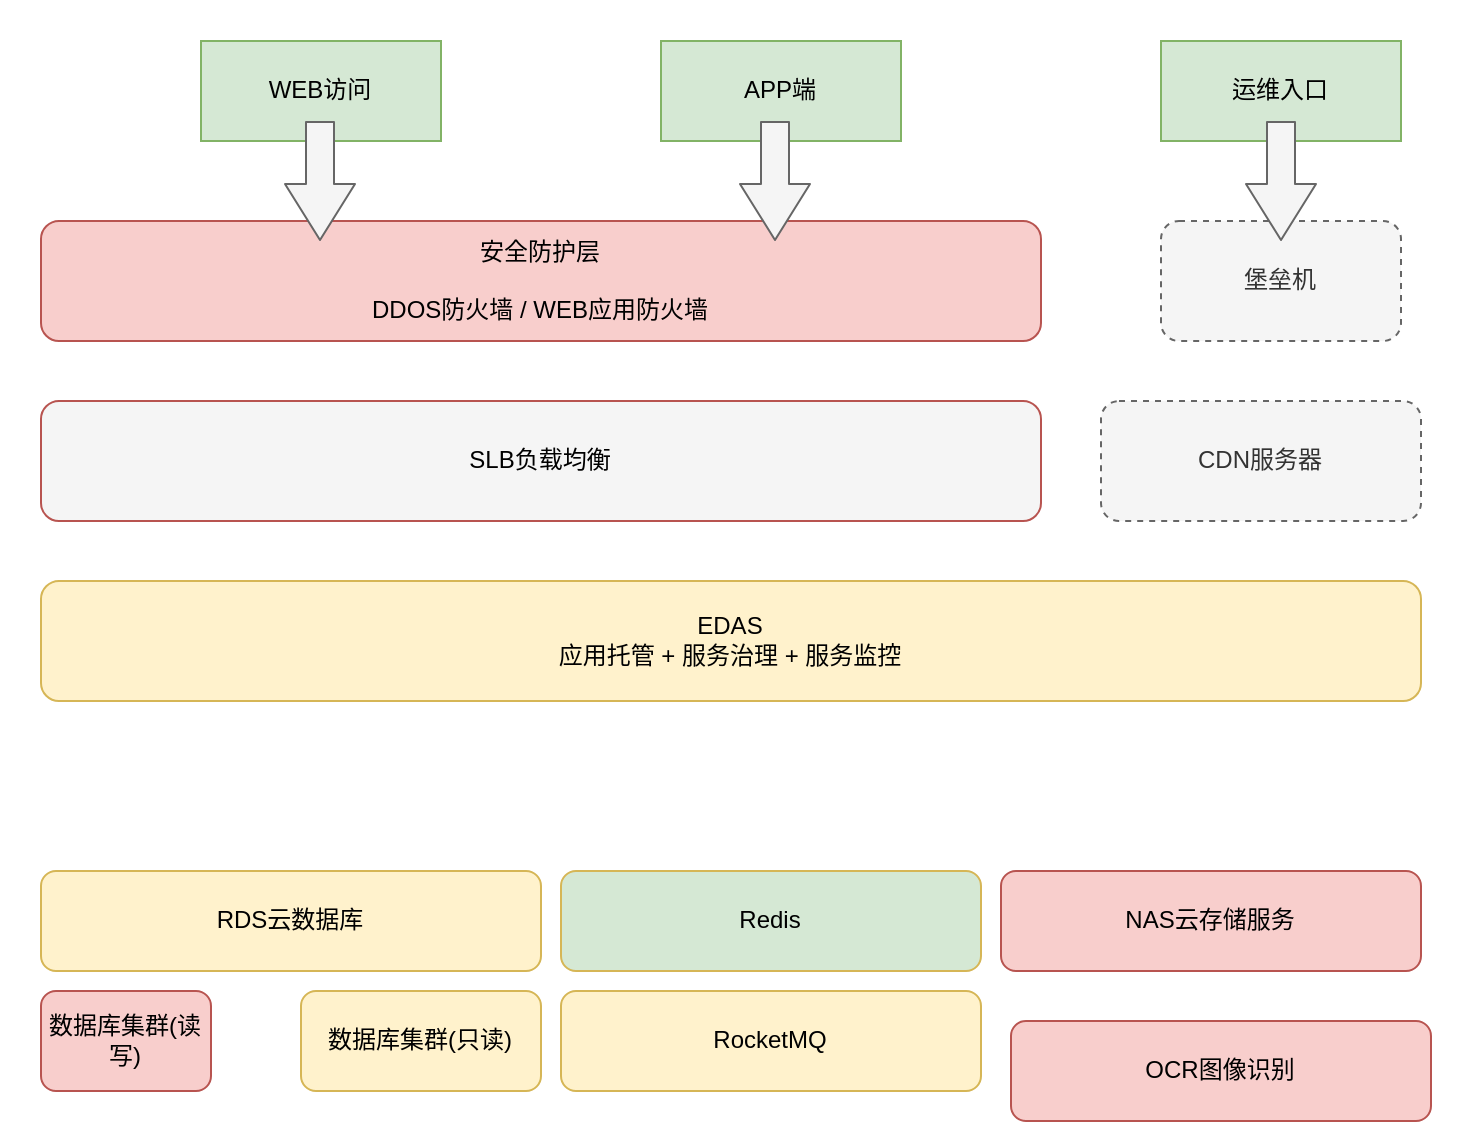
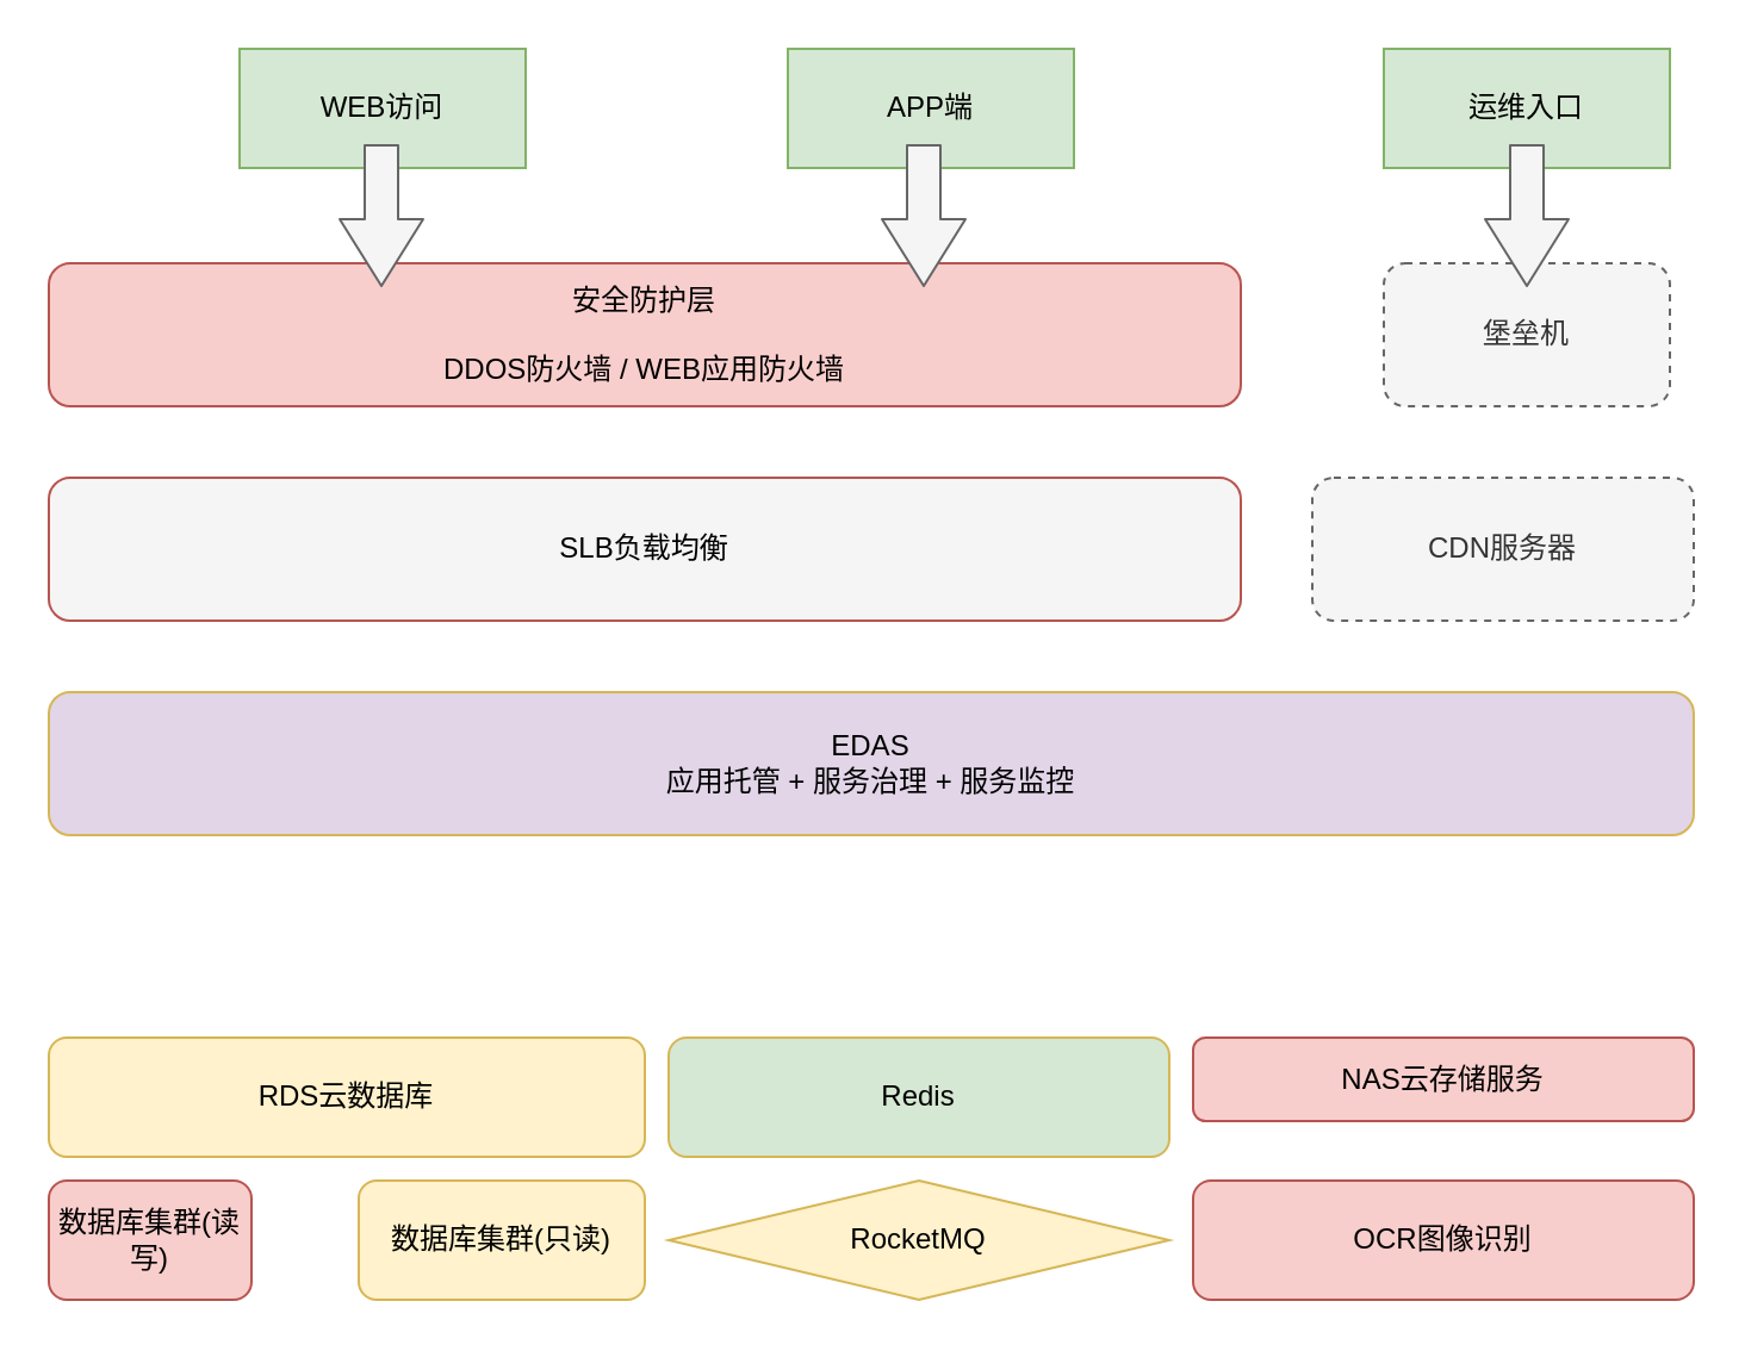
  <mxCell id="0" />
  <mxCell id="1" parent="0" />
  <mxCell id="2" value="WEB访问" style="rounded=0;whiteSpace=wrap;html=1;fillColor=#d5e8d4;strokeColor=#82b366;" vertex="1" parent="1"><mxGeometry x="100" y="20" width="120" height="50" as="geometry" /></mxCell>
  <mxCell id="3" value="APP端" style="rounded=0;whiteSpace=wrap;html=1;fillColor=#d5e8d4;strokeColor=#82b366;" vertex="1" parent="1"><mxGeometry x="330" y="20" width="120" height="50" as="geometry" /></mxCell>
  <mxCell id="4" value="运维入口" style="rounded=0;whiteSpace=wrap;html=1;fillColor=#d5e8d4;strokeColor=#82b366;" vertex="1" parent="1"><mxGeometry x="580" y="20" width="120" height="50" as="geometry" /></mxCell>
  <mxCell id="5" value="堡垒机" style="rounded=1;whiteSpace=wrap;html=1;fillColor=#f5f5f5;strokeColor=#666666;fontColor=#333333;dashed=1;" vertex="1" parent="1"><mxGeometry x="580" y="110" width="120" height="60" as="geometry" /></mxCell>
  <mxCell id="6" value="安全防护层&lt;br&gt;&lt;br&gt;DDOS防火墙 / WEB应用防火墙&lt;br&gt;" style="rounded=1;whiteSpace=wrap;html=1;fillColor=#f8cecc;strokeColor=#b85450;" vertex="1" parent="1"><mxGeometry x="20" y="110" width="500" height="60" as="geometry" /></mxCell>
  <mxCell id="7" value="SLB负载均衡&lt;br&gt;" style="rounded=1;whiteSpace=wrap;html=1;fillColor=#f5f5f5;strokeColor=#b85450;" vertex="1" parent="1"><mxGeometry x="20" y="200" width="500" height="60" as="geometry" /></mxCell>
- <mxCell id="8" value="EDAS&lt;br&gt;应用托管 + 服务治理 + 服务监控&lt;br&gt;" style="rounded=1;whiteSpace=wrap;html=1;fillColor=#fff2cc;strokeColor=#d6b656;" vertex="1" parent="1"><mxGeometry x="20" y="290" width="690" height="60" as="geometry" /></mxCell>
+ <mxCell id="8" value="EDAS&lt;br&gt;应用托管 + 服务治理 + 服务监控&lt;br&gt;" style="rounded=1;whiteSpace=wrap;html=1;fillColor=#e1d5e7;strokeColor=#d6b656;" vertex="1" parent="1"><mxGeometry x="20" y="290" width="690" height="60" as="geometry" /></mxCell>
  <mxCell id="9" value="" style="shape=flexArrow;endArrow=classic;html=1;width=14;endSize=9;fillColor=#f5f5f5;strokeColor=#666666;" edge="1" parent="1"><mxGeometry width="50" height="50" relative="1" as="geometry"><mxPoint x="387" y="60" as="sourcePoint" /><mxPoint x="387" y="120" as="targetPoint" /></mxGeometry></mxCell>
  <mxCell id="10" value="" style="shape=flexArrow;endArrow=classic;html=1;width=14;endSize=9;fillColor=#f5f5f5;strokeColor=#666666;" edge="1" parent="1"><mxGeometry width="50" height="50" relative="1" as="geometry"><mxPoint x="159.5" y="60" as="sourcePoint" /><mxPoint x="159.5" y="120" as="targetPoint" /></mxGeometry></mxCell>
  <mxCell id="11" value="" style="shape=flexArrow;endArrow=classic;html=1;width=14;endSize=9;fillColor=#f5f5f5;strokeColor=#666666;" edge="1" parent="1"><mxGeometry width="50" height="50" relative="1" as="geometry"><mxPoint x="640" y="60" as="sourcePoint" /><mxPoint x="640" y="120" as="targetPoint" /></mxGeometry></mxCell>
  <mxCell id="12" value="RDS云数据库&lt;br&gt;" style="rounded=1;whiteSpace=wrap;html=1;fillColor=#fff2cc;strokeColor=#d6b656;" vertex="1" parent="1"><mxGeometry x="20" y="435" width="250" height="50" as="geometry" /></mxCell>
  <mxCell id="13" value="数据库集群(读写)" style="rounded=1;whiteSpace=wrap;html=1;fillColor=#f8cecc;strokeColor=#b85450;" vertex="1" parent="1"><mxGeometry x="20" y="495" width="85" height="50" as="geometry" /></mxCell>
  <mxCell id="14" value="数据库集群(只读)" style="rounded=1;whiteSpace=wrap;html=1;fillColor=#fff2cc;strokeColor=#d6b656;" vertex="1" parent="1"><mxGeometry x="150" y="495" width="120" height="50" as="geometry" /></mxCell>
  <mxCell id="15" value="Redis&lt;br&gt;" style="rounded=1;whiteSpace=wrap;html=1;fillColor=#d5e8d4;strokeColor=#d6b656;" vertex="1" parent="1"><mxGeometry x="280" y="435" width="210" height="50" as="geometry" /></mxCell>
- <mxCell id="16" value="RocketMQ" style="rounded=1;whiteSpace=wrap;html=1;fillColor=#fff2cc;strokeColor=#d6b656;" vertex="1" parent="1"><mxGeometry x="280" y="495" width="210" height="50" as="geometry" /></mxCell>
+ <mxCell id="16" value="RocketMQ" style="rhombus;whiteSpace=wrap;html=1;fillColor=#fff2cc;strokeColor=#d6b656;" vertex="1" parent="1"><mxGeometry x="280" y="495" width="210" height="50" as="geometry" /></mxCell>
  <mxCell id="17" value="CDN服务器&lt;br&gt;" style="rounded=1;whiteSpace=wrap;html=1;fillColor=#f5f5f5;strokeColor=#666666;fontColor=#333333;dashed=1;" vertex="1" parent="1"><mxGeometry x="550" y="200" width="160" height="60" as="geometry" /></mxCell>
- <mxCell id="18" value="NAS云存储服务" style="rounded=1;whiteSpace=wrap;html=1;fillColor=#f8cecc;strokeColor=#b85450;" vertex="1" parent="1"><mxGeometry x="500" y="435" width="210" height="50" as="geometry" /></mxCell>
- <mxCell id="19" value="OCR图像识别" style="rounded=1;whiteSpace=wrap;html=1;fillColor=#f8cecc;strokeColor=#b85450;" vertex="1" parent="1"><mxGeometry x="505" y="510" width="210" height="50" as="geometry" /></mxCell>
+ <mxCell id="18" value="NAS云存储服务" style="rounded=1;whiteSpace=wrap;html=1;fillColor=#f8cecc;strokeColor=#b85450;" vertex="1" parent="1"><mxGeometry x="500" y="435" width="210" height="35" as="geometry" /></mxCell>
+ <mxCell id="19" value="OCR图像识别" style="rounded=1;whiteSpace=wrap;html=1;fillColor=#f8cecc;strokeColor=#b85450;" vertex="1" parent="1"><mxGeometry x="500" y="495" width="210" height="50" as="geometry" /></mxCell>
